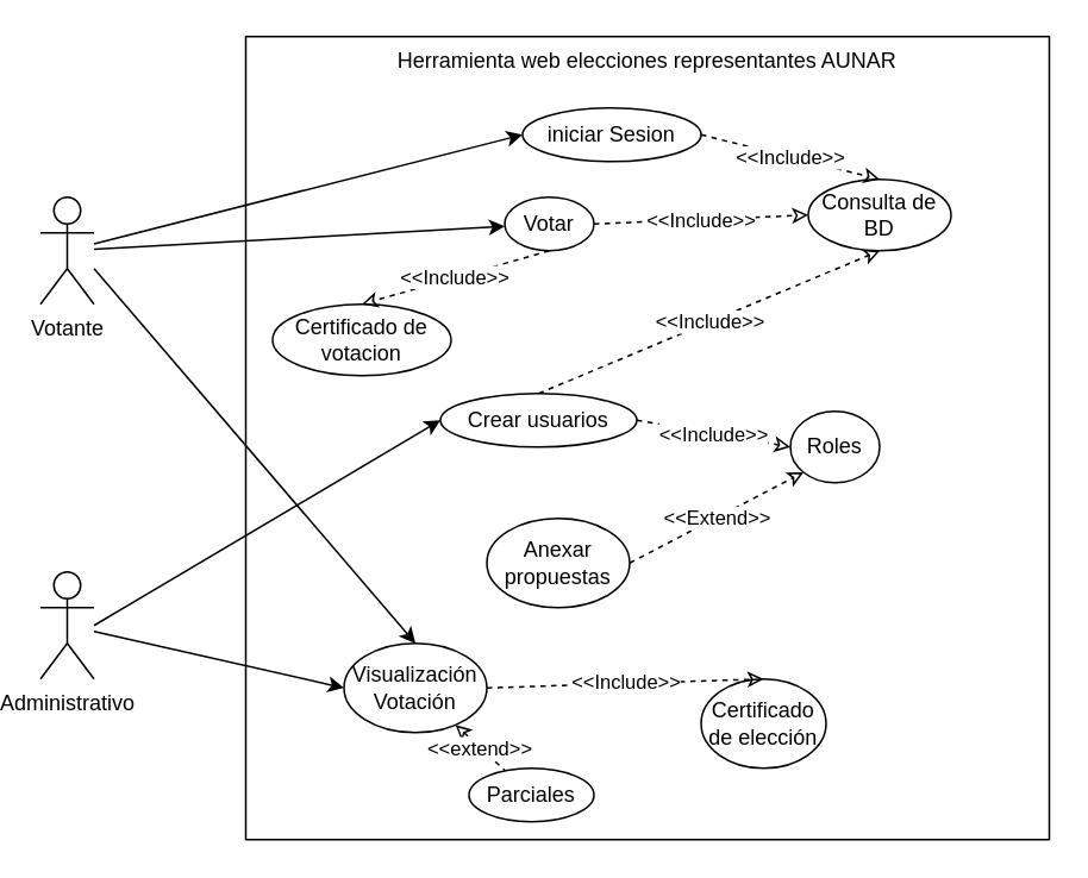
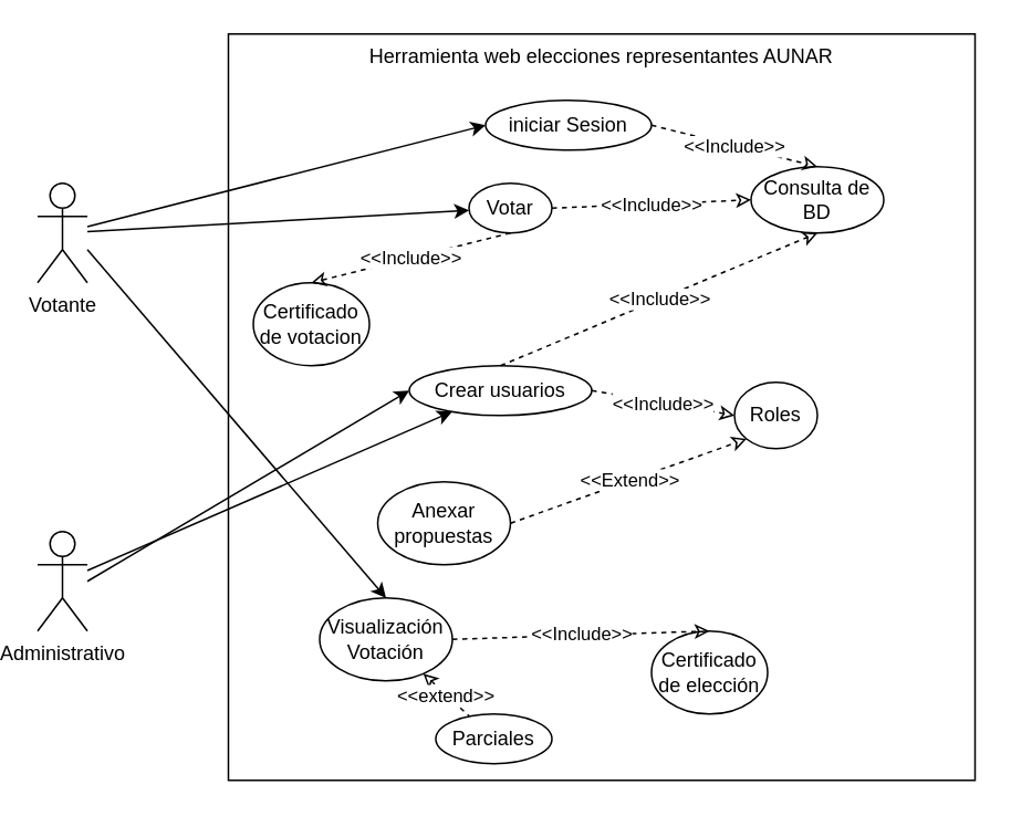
  <mxCell id="0" />
  <mxCell id="1" parent="0" />
  <mxCell id="2" value="Administrativo" style="shape=umlActor;verticalLabelPosition=bottom;verticalAlign=top;html=1;outlineConnect=0;" parent="1" vertex="1"><mxGeometry x="20" y="320" width="30" height="60" as="geometry" /></mxCell>
  <mxCell id="3" value="Herramienta web elecciones representantes AUNAR" style="whiteSpace=wrap;html=1;aspect=fixed;horizontal=1;verticalAlign=top;" parent="1" vertex="1"><mxGeometry x="135" y="20" width="450" height="450" as="geometry" /></mxCell>
  <mxCell id="4" value="" style="rounded=0;orthogonalLoop=1;jettySize=auto;html=1;" parent="1" source="5" target="7" edge="1"><mxGeometry relative="1" as="geometry" /></mxCell>
  <mxCell id="5" value="Votante" style="shape=umlActor;verticalLabelPosition=bottom;verticalAlign=top;html=1;outlineConnect=0;" parent="1" vertex="1"><mxGeometry x="20" y="110" width="30" height="60" as="geometry" /></mxCell>
  <mxCell id="6" value="Crear usuarios" style="ellipse;whiteSpace=wrap;html=1;" parent="1" vertex="1"><mxGeometry x="244" y="220" width="110" height="30" as="geometry" /></mxCell>
  <mxCell id="7" value="Votar" style="ellipse;whiteSpace=wrap;html=1;" parent="1" vertex="1"><mxGeometry x="280" y="110" width="50" height="30" as="geometry" /></mxCell>
- <mxCell id="8" value="Certificado de votacion" style="ellipse;whiteSpace=wrap;html=1;" parent="1" vertex="1"><mxGeometry x="150" y="170" width="100" height="40" as="geometry" /></mxCell>
+ <mxCell id="8" value="Certificado de votacion" style="ellipse;whiteSpace=wrap;html=1;" parent="1" vertex="1"><mxGeometry x="150" y="170" width="70" height="50" as="geometry" /></mxCell>
  <mxCell id="9" value="Consulta de BD" style="ellipse;whiteSpace=wrap;html=1;" parent="1" vertex="1"><mxGeometry x="450" y="100" width="80" height="40" as="geometry" /></mxCell>
- <mxCell id="10" value="Anexar propuestas" style="ellipse;whiteSpace=wrap;html=1;" parent="1" vertex="1"><mxGeometry x="270" y="290" width="80" height="50" as="geometry" /></mxCell>
+ <mxCell id="10" value="Anexar propuestas" style="ellipse;whiteSpace=wrap;html=1;" parent="1" vertex="1"><mxGeometry x="225" y="290" width="80" height="50" as="geometry" /></mxCell>
  <mxCell id="11" value="Roles" style="ellipse;whiteSpace=wrap;html=1;" parent="1" vertex="1"><mxGeometry x="440" y="230" width="50" height="40" as="geometry" /></mxCell>
  <mxCell id="12" value="iniciar Sesion" style="ellipse;whiteSpace=wrap;html=1;" parent="1" vertex="1"><mxGeometry x="290" y="60" width="100" height="30" as="geometry" /></mxCell>
  <mxCell id="13" value="&amp;lt;&amp;lt;Include&amp;gt;&amp;gt;" style="endArrow=classic;dashed=1;html=1;rounded=0;exitX=1;exitY=0.5;exitDx=0;exitDy=0;entryX=0.5;entryY=0;entryDx=0;entryDy=0;endFill=0;" parent="1" source="12" target="9" edge="1"><mxGeometry width="50" height="50" relative="1" as="geometry"><mxPoint x="370" y="240" as="sourcePoint" /><mxPoint x="420" y="190" as="targetPoint" /><Array as="points" /></mxGeometry></mxCell>
  <mxCell id="14" value="&amp;lt;&amp;lt;Include&amp;gt;&amp;gt;" style="endArrow=classic;dashed=1;html=1;rounded=0;exitX=0.5;exitY=0;exitDx=0;exitDy=0;entryX=0.5;entryY=1;entryDx=0;entryDy=0;endFill=0;" parent="1" source="6" target="9" edge="1"><mxGeometry width="50" height="50" relative="1" as="geometry"><mxPoint x="425" y="130" as="sourcePoint" /><mxPoint x="455" y="180" as="targetPoint" /><Array as="points" /></mxGeometry></mxCell>
  <mxCell id="15" value="&amp;lt;&amp;lt;Include&amp;gt;&amp;gt;" style="endArrow=classic;dashed=1;html=1;rounded=0;exitX=1;exitY=0.5;exitDx=0;exitDy=0;entryX=0;entryY=0.5;entryDx=0;entryDy=0;endFill=0;" parent="1" source="7" target="9" edge="1"><mxGeometry width="50" height="50" relative="1" as="geometry"><mxPoint x="400" y="85" as="sourcePoint" /><mxPoint x="500" y="110" as="targetPoint" /><Array as="points" /></mxGeometry></mxCell>
  <mxCell id="16" value="&amp;lt;&amp;lt;Include&amp;gt;&amp;gt;" style="endArrow=classic;dashed=1;html=1;rounded=0;exitX=0.5;exitY=1;exitDx=0;exitDy=0;entryX=0.5;entryY=0;entryDx=0;entryDy=0;endFill=0;" parent="1" source="7" target="8" edge="1"><mxGeometry width="50" height="50" relative="1" as="geometry"><mxPoint x="340" y="135" as="sourcePoint" /><mxPoint x="460" y="130" as="targetPoint" /><Array as="points" /></mxGeometry></mxCell>
  <mxCell id="17" value="&amp;lt;&amp;lt;Include&amp;gt;&amp;gt;" style="endArrow=classic;dashed=1;html=1;rounded=0;exitX=1;exitY=0.5;exitDx=0;exitDy=0;entryX=0;entryY=0.5;entryDx=0;entryDy=0;endFill=0;" parent="1" source="6" target="11" edge="1"><mxGeometry width="50" height="50" relative="1" as="geometry"><mxPoint x="309" y="230" as="sourcePoint" /><mxPoint x="500" y="150" as="targetPoint" /><Array as="points" /></mxGeometry></mxCell>
  <mxCell id="18" value="&amp;lt;&amp;lt;Extend&amp;gt;&amp;gt;" style="endArrow=classic;dashed=1;html=1;rounded=0;exitX=1;exitY=0.5;exitDx=0;exitDy=0;entryX=0;entryY=1;entryDx=0;entryDy=0;endFill=0;startArrow=none;startFill=0;" parent="1" source="10" edge="1" target="11"><mxGeometry width="50" height="50" relative="1" as="geometry"><mxPoint x="364" y="245" as="sourcePoint" /><mxPoint x="450" y="260" as="targetPoint" /><Array as="points" /></mxGeometry></mxCell>
  <mxCell id="19" value="Visualización Votación" style="ellipse;whiteSpace=wrap;html=1;" parent="1" vertex="1"><mxGeometry x="190" y="360" width="80" height="50" as="geometry" /></mxCell>
  <mxCell id="20" value="Parciales" style="ellipse;whiteSpace=wrap;html=1;" parent="1" vertex="1"><mxGeometry x="260" y="430" width="70" height="30" as="geometry" /></mxCell>
  <mxCell id="21" value="Certificado de elección" style="ellipse;whiteSpace=wrap;html=1;" parent="1" vertex="1"><mxGeometry x="390" y="380" width="70" height="50" as="geometry" /></mxCell>
  <mxCell id="22" value="" style="rounded=0;orthogonalLoop=1;jettySize=auto;html=1;entryX=0;entryY=0.5;entryDx=0;entryDy=0;" parent="1" source="5" target="12" edge="1"><mxGeometry relative="1" as="geometry"><mxPoint x="60" y="156" as="sourcePoint" /><mxPoint x="164" y="194" as="targetPoint" /></mxGeometry></mxCell>
  <mxCell id="23" value="" style="rounded=0;orthogonalLoop=1;jettySize=auto;html=1;entryX=0.5;entryY=0;entryDx=0;entryDy=0;" parent="1" target="19" edge="1"><mxGeometry relative="1" as="geometry"><mxPoint x="50" y="150" as="sourcePoint" /><mxPoint x="164" y="194" as="targetPoint" /></mxGeometry></mxCell>
  <mxCell id="24" value="" style="rounded=0;orthogonalLoop=1;jettySize=auto;html=1;entryX=0;entryY=0.5;entryDx=0;entryDy=0;" parent="1" target="6" edge="1"><mxGeometry relative="1" as="geometry"><mxPoint x="50" y="350" as="sourcePoint" /><mxPoint x="240" y="360" as="targetPoint" /></mxGeometry></mxCell>
- <mxCell id="25" value="" style="rounded=0;orthogonalLoop=1;jettySize=auto;html=1;entryX=0;entryY=0.5;entryDx=0;entryDy=0;" parent="1" source="2" target="19" edge="1"><mxGeometry relative="1" as="geometry"><mxPoint x="53" y="336" as="sourcePoint" /><mxPoint x="254" y="245" as="targetPoint" /></mxGeometry></mxCell>
+ <mxCell id="25" value="" style="rounded=0;orthogonalLoop=1;jettySize=auto;html=1;" parent="1" source="2" target="6" edge="1"><mxGeometry relative="1" as="geometry"><mxPoint x="53" y="336" as="sourcePoint" /><mxPoint x="254" y="245" as="targetPoint" /></mxGeometry></mxCell>
  <mxCell id="26" value="&amp;lt;&amp;lt;extend&amp;gt;&amp;gt;" style="endArrow=none;dashed=1;html=1;rounded=0;endFill=0;startArrow=classic;startFill=0;" parent="1" source="19" target="20" edge="1"><mxGeometry width="50" height="50" relative="1" as="geometry"><mxPoint x="360" y="325" as="sourcePoint" /><mxPoint x="460" y="270" as="targetPoint" /><Array as="points" /></mxGeometry></mxCell>
  <mxCell id="27" value="&amp;lt;&amp;lt;Include&amp;gt;&amp;gt;" style="endArrow=classic;dashed=1;html=1;rounded=0;endFill=0;entryX=0.5;entryY=0;entryDx=0;entryDy=0;exitX=1;exitY=0.5;exitDx=0;exitDy=0;" parent="1" source="19" target="21" edge="1"><mxGeometry width="50" height="50" relative="1" as="geometry"><mxPoint x="260" y="407" as="sourcePoint" /><mxPoint x="292" y="441" as="targetPoint" /><Array as="points" /></mxGeometry></mxCell>
